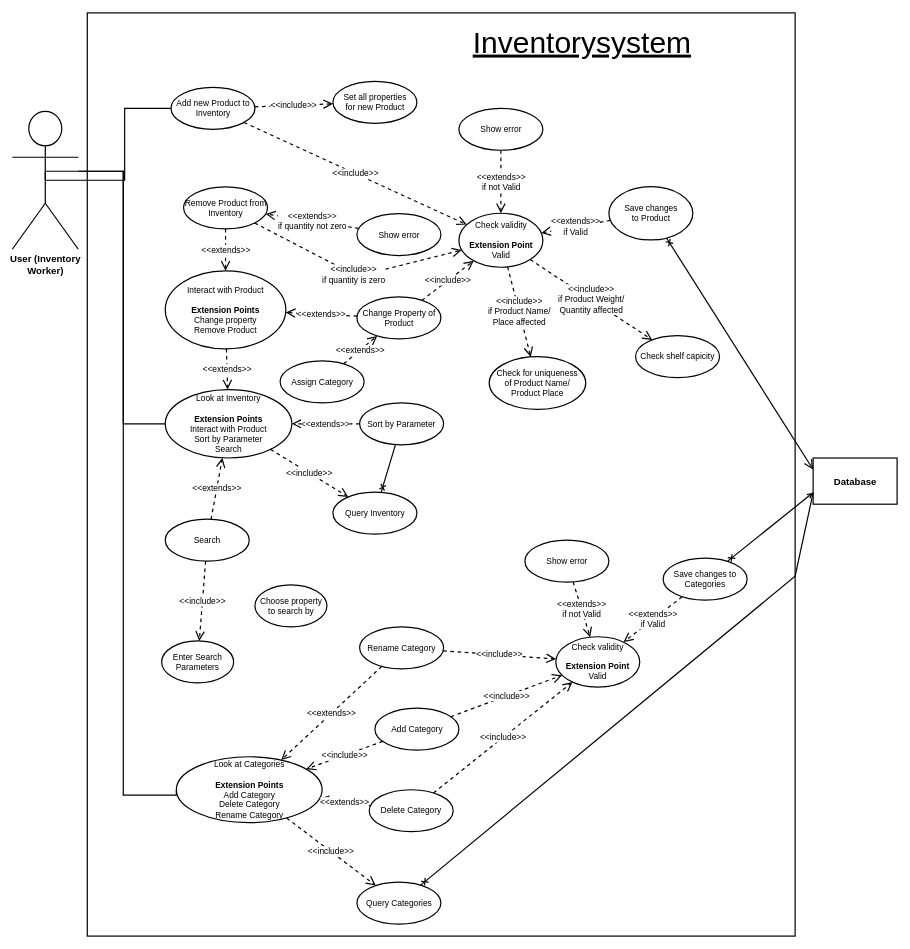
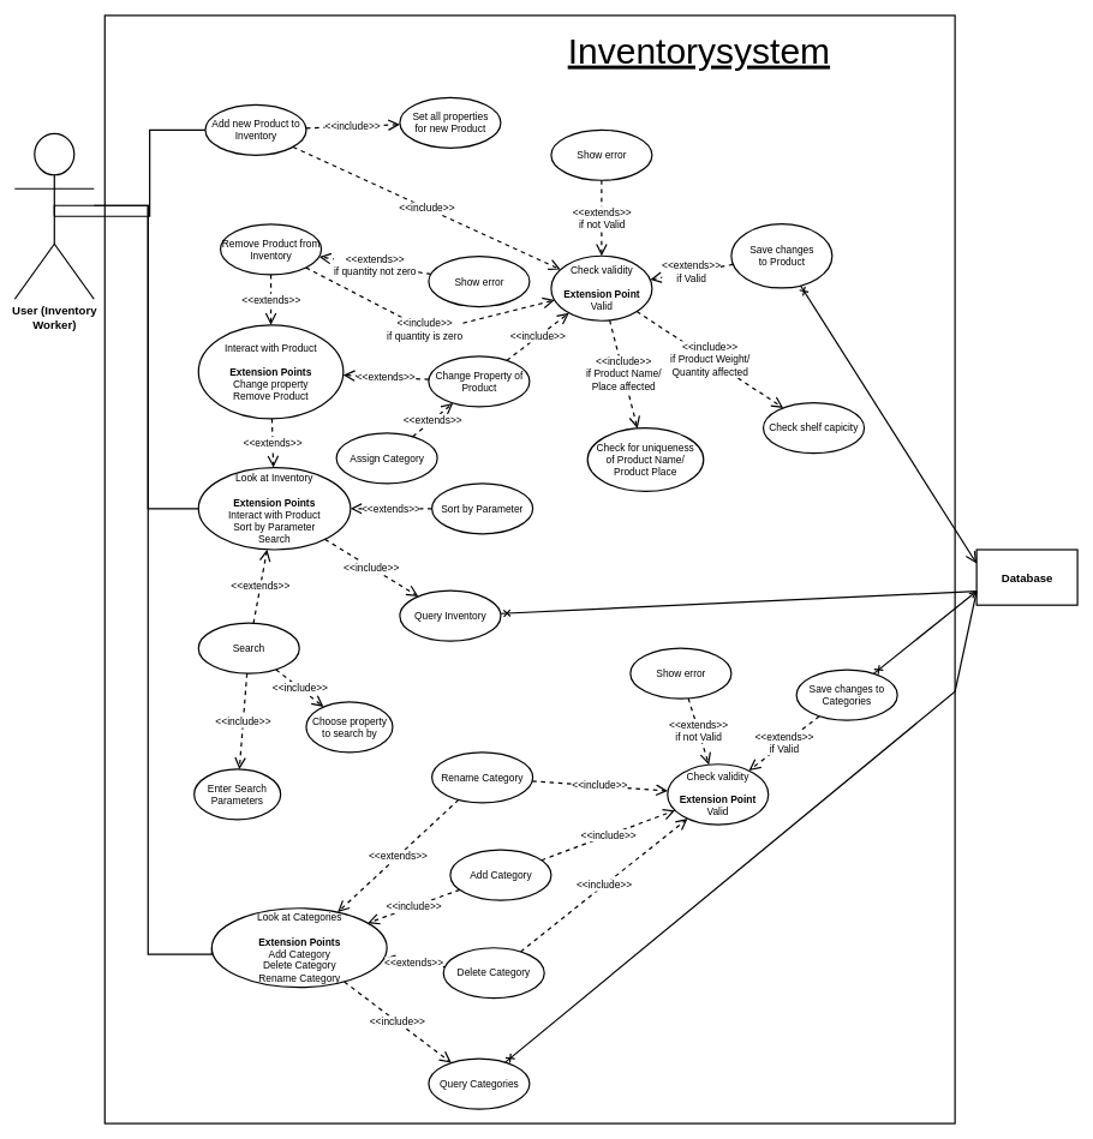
  <mxCell id="0" />
  <mxCell id="1" parent="0" />
  <mxCell id="2" value="&lt;font style=&quot;font-size: 14px&quot;&gt;" style="rounded=0;whiteSpace=wrap;html=1;strokeWidth=2;" parent="1" vertex="1"><mxGeometry x="145" y="21" width="1180" height="1539" as="geometry" /></mxCell>
  <mxCell id="3" style="edgeStyle=orthogonalEdgeStyle;rounded=0;orthogonalLoop=1;jettySize=auto;html=1;exitX=0.5;exitY=0.5;exitDx=0;exitDy=0;exitPerimeter=0;endArrow=none;endFill=0;strokeWidth=2;" parent="1" source="6" target="7" edge="1"><mxGeometry relative="1" as="geometry"><mxPoint x="289.5" y="205" as="targetPoint" /></mxGeometry></mxCell>
  <mxCell id="4" style="edgeStyle=orthogonalEdgeStyle;rounded=0;orthogonalLoop=1;jettySize=auto;html=1;entryX=0;entryY=0.5;entryDx=0;entryDy=0;endArrow=none;endFill=0;strokeWidth=2;" parent="1" source="6" target="13" edge="1"><mxGeometry relative="1" as="geometry"><Array as="points"><mxPoint x="205" y="285" /><mxPoint x="205" y="706" /></Array></mxGeometry></mxCell>
  <mxCell id="5" style="edgeStyle=orthogonalEdgeStyle;rounded=0;orthogonalLoop=1;jettySize=auto;html=1;startArrow=none;startFill=0;endArrow=none;endFill=0;entryX=0;entryY=0.5;entryDx=0;entryDy=0;strokeWidth=2;exitX=0.5;exitY=0.5;exitDx=0;exitDy=0;exitPerimeter=0;" parent="1" source="6" target="42" edge="1"><mxGeometry relative="1" as="geometry"><Array as="points"><mxPoint x="205" y="285" /><mxPoint x="205" y="1325" /></Array></mxGeometry></mxCell>
  <mxCell id="6" value="&lt;font style=&quot;font-size: 16px&quot;&gt;&lt;b&gt;User (Inventory&lt;br&gt;Worker)&lt;/b&gt;&lt;/font&gt;" style="shape=umlActor;verticalLabelPosition=bottom;labelBackgroundColor=#ffffff;verticalAlign=top;html=1;outlineConnect=0;strokeWidth=2;" parent="1" vertex="1"><mxGeometry x="20" y="185" width="110" height="230" as="geometry" /></mxCell>
  <mxCell id="7" value="&lt;font style=&quot;font-size: 14px&quot;&gt;Add new Product to&lt;br&gt;Inventory&lt;/font&gt;" style="ellipse;whiteSpace=wrap;html=1;strokeWidth=2;" parent="1" vertex="1"><mxGeometry x="284.5" y="145" width="140" height="70" as="geometry" /></mxCell>
  <mxCell id="8" value="&lt;font style=&quot;font-size: 14px&quot;&gt;Set all properties&lt;br&gt;for new Product" style="ellipse;whiteSpace=wrap;html=1;strokeWidth=2;" parent="1" vertex="1"><mxGeometry x="554.5" y="135" width="140" height="70" as="geometry" /></mxCell>
  <mxCell id="9" value="&lt;font style=&quot;font-size: 14px&quot;&gt;Remove Product from&lt;br&gt;Inventory" style="ellipse;whiteSpace=wrap;html=1;strokeWidth=2;" parent="1" vertex="1"><mxGeometry x="305.5" y="311" width="140" height="70" as="geometry" /></mxCell>
  <mxCell id="10" value="&lt;font style=&quot;font-size: 14px&quot;&gt;&amp;lt;&amp;lt;extends&amp;gt;&amp;gt;&lt;br&gt;if quantity not zero" style="endArrow=open;endSize=12;dashed=1;html=1;strokeWidth=2;" parent="1" source="11" target="9" edge="1"><mxGeometry width="160" relative="1" as="geometry"><mxPoint x="489.5" y="490" as="sourcePoint" /><mxPoint x="64.5" y="501" as="targetPoint" /><Array as="points" /></mxGeometry></mxCell>
  <mxCell id="11" value="&lt;font style=&quot;font-size: 14px&quot;&gt;Show error" style="ellipse;whiteSpace=wrap;html=1;strokeWidth=2;" parent="1" vertex="1"><mxGeometry x="594.5" y="355.5" width="140" height="70" as="geometry" /></mxCell>
  <mxCell id="12" value="&lt;font style=&quot;font-size: 14px&quot;&gt;Search" style="ellipse;whiteSpace=wrap;html=1;strokeWidth=2;" parent="1" vertex="1"><mxGeometry x="275" y="865" width="140" height="70" as="geometry" /></mxCell>
  <mxCell id="13" value="&lt;font style=&quot;font-size: 14px&quot;&gt;Look at Inventory&lt;br&gt;&lt;br&gt;&lt;b&gt;Extension Points&lt;/b&gt;&lt;br&gt;Interact with Product&lt;br&gt;Sort by Parameter&lt;br&gt;Search" style="ellipse;whiteSpace=wrap;html=1;strokeWidth=2;" parent="1" vertex="1"><mxGeometry x="275" y="649" width="211" height="114" as="geometry" /></mxCell>
  <mxCell id="14" value="&lt;font style=&quot;font-size: 14px&quot;&gt;Interact with Product&lt;br&gt;&lt;br&gt;&lt;b&gt;Extension Points&lt;/b&gt;&lt;br&gt;Change property&lt;br&gt;Remove Product" style="ellipse;whiteSpace=wrap;html=1;strokeWidth=2;" parent="1" vertex="1"><mxGeometry x="275" y="451" width="201" height="130" as="geometry" /></mxCell>
  <mxCell id="15" value="&lt;font style=&quot;font-size: 14px&quot;&gt;&amp;lt;&amp;lt;include&amp;gt;&amp;gt;" style="endArrow=open;endSize=12;dashed=1;html=1;strokeWidth=2;" parent="1" source="7" target="8" edge="1"><mxGeometry width="160" relative="1" as="geometry"><mxPoint x="586.433" y="567.453" as="sourcePoint" /><mxPoint x="402" y="160" as="targetPoint" /><Array as="points" /></mxGeometry></mxCell>
  <mxCell id="16" value="&lt;font style=&quot;font-size: 14px&quot;&gt;&amp;lt;&amp;lt;include&amp;gt;&amp;gt;" style="endArrow=open;endSize=12;dashed=1;html=1;strokeWidth=2;" parent="1" source="12" target="17" edge="1"><mxGeometry width="160" relative="1" as="geometry"><mxPoint x="424.5" y="500" as="sourcePoint" /><mxPoint x="495" y="615" as="targetPoint" /><Array as="points" /></mxGeometry></mxCell>
  <mxCell id="17" value="&lt;font style=&quot;font-size: 14px&quot;&gt;Enter Search Parameters" style="ellipse;whiteSpace=wrap;html=1;strokeWidth=2;" parent="1" vertex="1"><mxGeometry x="269" y="1068" width="120" height="70" as="geometry" /></mxCell>
+ <mxCell id="18" value="&lt;font style=&quot;font-size: 14px&quot;&gt;&amp;lt;&amp;lt;include&amp;gt;&amp;gt;" style="endArrow=open;endSize=12;dashed=1;html=1;strokeWidth=2;" parent="1" source="12" target="19" edge="1"><mxGeometry width="160" relative="1" as="geometry"><mxPoint x="413.561" y="571.977" as="sourcePoint" /><mxPoint x="495" y="724" as="targetPoint" /><Array as="points" /></mxGeometry></mxCell>
  <mxCell id="19" value="&lt;font style=&quot;font-size: 14px&quot;&gt;Choose property to search by" style="ellipse;whiteSpace=wrap;html=1;strokeWidth=2;" parent="1" vertex="1"><mxGeometry x="424.5" y="974.5" width="120" height="70" as="geometry" /></mxCell>
  <mxCell id="20" value="&lt;font style=&quot;font-size: 14px&quot;&gt;Change Property of&lt;br&gt;Product&lt;/font&gt;" style="ellipse;whiteSpace=wrap;html=1;strokeWidth=2;" parent="1" vertex="1"><mxGeometry x="594.5" y="494.5" width="140" height="70" as="geometry" /></mxCell>
  <mxCell id="21" value="&lt;font style=&quot;font-size: 14px&quot;&gt;Sort by Parameter" style="ellipse;whiteSpace=wrap;html=1;strokeWidth=2;" parent="1" vertex="1"><mxGeometry x="599" y="671" width="140" height="70" as="geometry" /></mxCell>
  <mxCell id="22" value="&lt;font style=&quot;font-size: 14px&quot;&gt;&amp;lt;&amp;lt;extends&amp;gt;&amp;gt;" style="endArrow=open;endSize=12;dashed=1;html=1;strokeWidth=2;" parent="1" source="20" target="14" edge="1"><mxGeometry width="160" relative="1" as="geometry"><mxPoint x="423.5" y="524" as="sourcePoint" /><mxPoint x="494.5" y="500" as="targetPoint" /><Array as="points" /></mxGeometry></mxCell>
  <mxCell id="23" value="&lt;font style=&quot;font-size: 14px&quot;&gt;&amp;lt;&amp;lt;extends&amp;gt;&amp;gt;" style="endArrow=open;endSize=12;dashed=1;html=1;strokeWidth=2;" parent="1" source="9" target="14" edge="1"><mxGeometry width="160" relative="1" as="geometry"><mxPoint x="396" y="500" as="sourcePoint" /><mxPoint x="434.5" y="500" as="targetPoint" /><Array as="points" /></mxGeometry></mxCell>
  <mxCell id="24" value="&lt;font style=&quot;font-size: 14px&quot;&gt;&amp;lt;&amp;lt;extends&amp;gt;&amp;gt;" style="endArrow=open;endSize=12;dashed=1;html=1;strokeWidth=2;" parent="1" source="21" target="13" edge="1"><mxGeometry width="160" relative="1" as="geometry"><mxPoint x="385.391" y="800.298" as="sourcePoint" /><mxPoint x="372.85" y="754.686" as="targetPoint" /><Array as="points" /></mxGeometry></mxCell>
  <mxCell id="25" value="&lt;font style=&quot;font-size: 14px&quot;&gt;&amp;lt;&amp;lt;extends&amp;gt;&amp;gt;&lt;br&gt;if Valid&lt;/font&gt;" style="endArrow=open;endSize=12;dashed=1;html=1;strokeWidth=2;" parent="1" source="28" target="26" edge="1"><mxGeometry width="160" relative="1" as="geometry"><mxPoint x="433.5" y="435" as="sourcePoint" /><mxPoint x="1304.5" y="171" as="targetPoint" /><Array as="points" /></mxGeometry></mxCell>
  <mxCell id="26" value="&lt;font style=&quot;font-size: 14px&quot;&gt;Check validity&lt;br&gt;&lt;br&gt;&lt;b&gt;Extension Point&lt;/b&gt;&lt;br&gt;Valid" style="ellipse;whiteSpace=wrap;html=1;strokeWidth=2;" parent="1" vertex="1"><mxGeometry x="764.5" y="355" width="140" height="90" as="geometry" /></mxCell>
  <mxCell id="27" value="&lt;font style=&quot;font-size: 14px&quot;&gt;&amp;lt;&amp;lt;include&amp;gt;&amp;gt;" style="endArrow=open;endSize=12;dashed=1;html=1;strokeWidth=2;" parent="1" source="20" target="26" edge="1"><mxGeometry width="160" relative="1" as="geometry"><mxPoint x="714.5" y="610" as="sourcePoint" /><mxPoint x="974.5" y="590" as="targetPoint" /><Array as="points" /></mxGeometry></mxCell>
  <mxCell id="28" value="&lt;font style=&quot;font-size: 14px&quot;&gt;Save changes&lt;br&gt;to Product" style="ellipse;whiteSpace=wrap;html=1;strokeWidth=2;" parent="1" vertex="1"><mxGeometry x="1014.5" y="310.5" width="140" height="89" as="geometry" /></mxCell>
  <mxCell id="29" value="&lt;font style=&quot;font-size: 14px&quot;&gt;&amp;lt;&amp;lt;include&amp;gt;&amp;gt;" style="endArrow=open;endSize=12;dashed=1;html=1;strokeWidth=2;" parent="1" source="7" target="26" edge="1"><mxGeometry width="160" relative="1" as="geometry"><mxPoint x="652.389" y="544.472" as="sourcePoint" /><mxPoint x="846.679" y="440.559" as="targetPoint" /><Array as="points" /></mxGeometry></mxCell>
  <mxCell id="30" value="&lt;font style=&quot;font-size: 14px&quot;&gt;Check for uniqueness&lt;br&gt;of Product Name/ Product Place&lt;/font&gt;" style="ellipse;whiteSpace=wrap;html=1;strokeWidth=2;" parent="1" vertex="1"><mxGeometry x="815" y="594" width="161" height="88" as="geometry" /></mxCell>
  <mxCell id="31" value="&lt;font style=&quot;font-size: 14px&quot;&gt;&amp;lt;&amp;lt;include&amp;gt;&amp;gt;&lt;br&gt;if Product Name/&lt;br&gt;Place affected&lt;/font&gt;" style="endArrow=open;endSize=12;dashed=1;html=1;strokeWidth=2;" parent="1" source="26" target="30" edge="1"><mxGeometry width="160" relative="1" as="geometry"><mxPoint x="994.5" y="570" as="sourcePoint" /><mxPoint x="774.5" y="610" as="targetPoint" /><Array as="points" /></mxGeometry></mxCell>
  <mxCell id="32" value="&lt;font style=&quot;font-size: 14px&quot;&gt;Check shelf capicity" style="ellipse;whiteSpace=wrap;html=1;strokeWidth=2;" parent="1" vertex="1"><mxGeometry x="1059" y="559" width="140" height="70" as="geometry" /></mxCell>
  <mxCell id="33" value="&lt;font style=&quot;font-size: 14px&quot;&gt;&amp;lt;&amp;lt;include&amp;gt;&amp;gt;&lt;br&gt;if Product Weight/&lt;br&gt;Quantity affected&lt;/font&gt;" style="endArrow=open;endSize=12;dashed=1;html=1;strokeWidth=2;" parent="1" source="26" target="32" edge="1"><mxGeometry width="160" relative="1" as="geometry"><mxPoint x="655.688" y="546.127" as="sourcePoint" /><mxPoint x="843.267" y="458.85" as="targetPoint" /><Array as="points" /></mxGeometry></mxCell>
  <mxCell id="34" value="&lt;font style=&quot;font-size: 14px&quot;&gt;Show error" style="ellipse;whiteSpace=wrap;html=1;strokeWidth=2;" parent="1" vertex="1"><mxGeometry x="764.5" y="180" width="140" height="70" as="geometry" /></mxCell>
  <mxCell id="35" value="&lt;font style=&quot;font-size: 14px&quot;&gt;&amp;lt;&amp;lt;extends&amp;gt;&amp;gt;&lt;br&gt;if not Valid&lt;/font&gt;" style="endArrow=open;endSize=12;dashed=1;html=1;strokeWidth=2;" parent="1" source="34" target="26" edge="1"><mxGeometry width="160" relative="1" as="geometry"><mxPoint x="894.5" y="470" as="sourcePoint" /><mxPoint x="924.5" y="290" as="targetPoint" /><Array as="points" /></mxGeometry></mxCell>
- <mxCell id="36" style="edgeStyle=none;rounded=0;orthogonalLoop=1;jettySize=auto;html=1;startArrow=cross;startFill=0;endArrow=none;endFill=0;strokeWidth=2;" parent="1" source="39" target="21" edge="1"><mxGeometry relative="1" as="geometry"><mxPoint x="974.5" y="1010" as="targetPoint" /><mxPoint x="534.5" y="1010" as="sourcePoint" /></mxGeometry></mxCell>
+ <mxCell id="36" style="edgeStyle=none;rounded=0;orthogonalLoop=1;jettySize=auto;html=1;startArrow=cross;startFill=0;endArrow=none;endFill=0;strokeWidth=2;entryX=0;entryY=0.75;entryDx=0;entryDy=0;" parent="1" source="39" target="37" edge="1"><mxGeometry relative="1" as="geometry"><mxPoint x="974.5" y="1010" as="targetPoint" /><mxPoint x="534.5" y="1010" as="sourcePoint" /></mxGeometry></mxCell>
  <mxCell id="37" value="&lt;font style=&quot;font-size: 16px&quot;&gt;&lt;b&gt;Database&lt;/b&gt;&lt;/font&gt;" style="html=1;strokeWidth=2;" parent="1" vertex="1"><mxGeometry x="1355" y="763" width="140" height="77" as="geometry" /></mxCell>
  <mxCell id="38" value="&lt;font style=&quot;font-size: 14px&quot;&gt;" style="endArrow=open;endSize=12;html=1;startArrow=cross;startFill=0;strokeWidth=2;entryX=0;entryY=0.25;entryDx=0;entryDy=0;" parent="1" source="28" target="37" edge="1"><mxGeometry width="160" relative="1" as="geometry"><mxPoint x="894.5" y="280" as="sourcePoint" /><mxPoint x="894.5" y="380" as="targetPoint" /><Array as="points" /></mxGeometry></mxCell>
  <mxCell id="39" value="&lt;font style=&quot;font-size: 14px&quot;&gt;Query Inventory&lt;/font&gt;" style="ellipse;whiteSpace=wrap;html=1;strokeWidth=2;" parent="1" vertex="1"><mxGeometry x="554.5" y="820" width="140" height="70" as="geometry" /></mxCell>
  <mxCell id="40" value="&lt;font style=&quot;font-size: 14px&quot;&gt;&amp;lt;&amp;lt;include&amp;gt;&amp;gt;" style="endArrow=open;endSize=12;dashed=1;html=1;strokeWidth=2;" parent="1" source="13" target="39" edge="1"><mxGeometry width="160" relative="1" as="geometry"><mxPoint x="619.167" y="754.15" as="sourcePoint" /><mxPoint x="582.196" y="836.141" as="targetPoint" /><Array as="points" /></mxGeometry></mxCell>
  <mxCell id="41" value="&lt;font style=&quot;font-size: 14px&quot;&gt;&lt;font size=&quot;1&quot;&gt;&lt;u style=&quot;font-size: 50px&quot;&gt;Inventorysystem&lt;/u&gt;&lt;/font&gt;" style="text;html=1;strokeColor=none;fillColor=none;align=center;verticalAlign=middle;whiteSpace=wrap;rounded=0;strokeWidth=2;" parent="1" vertex="1"><mxGeometry x="784.5" y="20" width="370" height="100" as="geometry" /></mxCell>
  <mxCell id="42" value="&lt;font style=&quot;font-size: 14px&quot;&gt;Look at Categories&lt;br&gt;&lt;br&gt;&lt;b&gt;Extension Points&lt;/b&gt;&lt;br&gt;Add Category&lt;br&gt;Delete Category&lt;br&gt;Rename Category&lt;/font&gt;" style="ellipse;whiteSpace=wrap;html=1;strokeWidth=2;" parent="1" vertex="1"><mxGeometry x="293.5" y="1261" width="243" height="110" as="geometry" /></mxCell>
  <mxCell id="43" value="&lt;font style=&quot;font-size: 14px&quot;&gt;Rename Category" style="ellipse;whiteSpace=wrap;html=1;strokeWidth=2;" parent="1" vertex="1"><mxGeometry x="599" y="1044.5" width="140" height="70" as="geometry" /></mxCell>
  <mxCell id="44" value="&lt;font style=&quot;font-size: 14px&quot;&gt;Delete Category" style="ellipse;whiteSpace=wrap;html=1;strokeWidth=2;" parent="1" vertex="1"><mxGeometry x="615" y="1316" width="140" height="70" as="geometry" /></mxCell>
  <mxCell id="45" value="&lt;font style=&quot;font-size: 14px&quot;&gt;&amp;lt;&amp;lt;extends&amp;gt;&amp;gt;" style="endArrow=open;endSize=12;dashed=1;html=1;strokeWidth=2;" parent="1" source="44" target="42" edge="1"><mxGeometry width="160" relative="1" as="geometry"><mxPoint x="408.057" y="800.979" as="sourcePoint" /><mxPoint x="389.937" y="764.021" as="targetPoint" /><Array as="points" /></mxGeometry></mxCell>
  <mxCell id="46" value="&lt;font style=&quot;font-size: 14px&quot;&gt;&amp;lt;&amp;lt;extends&amp;gt;&amp;gt;" style="endArrow=open;endSize=12;dashed=1;html=1;strokeWidth=2;" parent="1" source="43" target="42" edge="1"><mxGeometry width="160" relative="1" as="geometry"><mxPoint x="374.5" y="1261" as="sourcePoint" /><mxPoint x="374.5" y="1221" as="targetPoint" /><Array as="points" /></mxGeometry></mxCell>
  <mxCell id="47" value="&lt;span style=&quot;font-size: 14px&quot;&gt;Check validity&lt;/span&gt;&lt;br style=&quot;font-size: 14px&quot;&gt;&lt;br style=&quot;font-size: 14px&quot;&gt;&lt;b style=&quot;font-size: 14px&quot;&gt;Extension Point&lt;/b&gt;&lt;br style=&quot;font-size: 14px&quot;&gt;&lt;span style=&quot;font-size: 14px&quot;&gt;Valid&lt;/span&gt;" style="ellipse;whiteSpace=wrap;html=1;strokeWidth=2;" parent="1" vertex="1"><mxGeometry x="926" y="1061" width="140" height="84" as="geometry" /></mxCell>
  <mxCell id="48" value="&lt;font style=&quot;font-size: 14px&quot;&gt;Query Categories&lt;/font&gt;" style="ellipse;whiteSpace=wrap;html=1;strokeWidth=2;" parent="1" vertex="1"><mxGeometry x="594.5" y="1470" width="140" height="70" as="geometry" /></mxCell>
  <mxCell id="49" value="&lt;font style=&quot;font-size: 14px&quot;&gt;&amp;lt;&amp;lt;include&amp;gt;&amp;gt;" style="endArrow=open;endSize=12;dashed=1;html=1;strokeWidth=2;" parent="1" source="42" target="48" edge="1"><mxGeometry width="160" relative="1" as="geometry"><mxPoint x="354.693" y="754.722" as="sourcePoint" /><mxPoint x="302.255" y="961.275" as="targetPoint" /><Array as="points" /></mxGeometry></mxCell>
  <mxCell id="50" value="&lt;font style=&quot;font-size: 14px&quot;&gt;&amp;lt;&amp;lt;include&amp;gt;&amp;gt;" style="endArrow=open;endSize=12;dashed=1;html=1;strokeWidth=2;" parent="1" source="43" target="47" edge="1"><mxGeometry width="160" relative="1" as="geometry"><mxPoint x="619.167" y="754.15" as="sourcePoint" /><mxPoint x="582.196" y="836.141" as="targetPoint" /><Array as="points" /></mxGeometry></mxCell>
  <mxCell id="51" value="&lt;font style=&quot;font-size: 14px&quot;&gt;&amp;lt;&amp;lt;include&amp;gt;&amp;gt;" style="endArrow=open;endSize=12;dashed=1;html=1;strokeWidth=2;" parent="1" source="44" target="47" edge="1"><mxGeometry width="160" relative="1" as="geometry"><mxPoint x="426.401" y="1089.486" as="sourcePoint" /><mxPoint x="585.351" y="1162.376" as="targetPoint" /><Array as="points" /></mxGeometry></mxCell>
  <mxCell id="52" style="edgeStyle=none;rounded=0;orthogonalLoop=1;jettySize=auto;html=1;startArrow=cross;startFill=0;endArrow=none;endFill=0;strokeWidth=2;entryX=0;entryY=0.75;entryDx=0;entryDy=0;" parent="1" source="48" target="37" edge="1"><mxGeometry relative="1" as="geometry"><mxPoint x="1384.5" y="651" as="targetPoint" /><mxPoint x="363.495" y="995.594" as="sourcePoint" /><Array as="points"><mxPoint x="1325" y="960" /></Array></mxGeometry></mxCell>
  <mxCell id="53" style="edgeStyle=none;rounded=0;orthogonalLoop=1;jettySize=auto;html=1;startArrow=cross;startFill=0;endArrow=open;endFill=0;strokeWidth=2;entryX=0;entryY=0.75;entryDx=0;entryDy=0;" parent="1" source="59" target="37" edge="1"><mxGeometry relative="1" as="geometry"><mxPoint x="1279.5" y="460" as="targetPoint" /><mxPoint x="318.711" y="1383.857" as="sourcePoint" /></mxGeometry></mxCell>
  <mxCell id="54" value="&lt;font style=&quot;font-size: 14px&quot;&gt;&amp;lt;&amp;lt;extends&amp;gt;&amp;gt;" style="endArrow=open;endSize=12;dashed=1;html=1;strokeWidth=2;" parent="1" source="14" target="13" edge="1"><mxGeometry width="160" relative="1" as="geometry"><mxPoint x="363.5" y="470" as="sourcePoint" /><mxPoint x="-15.5" y="711" as="targetPoint" /><Array as="points" /></mxGeometry></mxCell>
  <mxCell id="55" value="&lt;font style=&quot;font-size: 14px&quot;&gt;&amp;lt;&amp;lt;extends&amp;gt;&amp;gt;" style="endArrow=open;endSize=12;dashed=1;html=1;strokeWidth=2;" parent="1" source="12" target="13" edge="1"><mxGeometry width="160" relative="1" as="geometry"><mxPoint x="363.5" y="605" as="sourcePoint" /><mxPoint x="363.5" y="685" as="targetPoint" /><Array as="points" /></mxGeometry></mxCell>
  <mxCell id="56" value="&lt;font style=&quot;font-size: 14px&quot;&gt;&amp;lt;&amp;lt;include&amp;gt;&amp;gt;&lt;br&gt;if quantity is zero&lt;/font&gt;" style="endArrow=open;endSize=12;dashed=1;html=1;strokeWidth=2;" parent="1" source="9" target="26" edge="1"><mxGeometry width="160" relative="1" as="geometry"><mxPoint x="655.867" y="546.223" as="sourcePoint" /><mxPoint x="834.277" y="463.035" as="targetPoint" /><Array as="points"><mxPoint x="595" y="460" /></Array></mxGeometry></mxCell>
  <mxCell id="57" value="&lt;font style=&quot;font-size: 14px&quot;&gt;Assign Category&lt;/font&gt;" style="ellipse;whiteSpace=wrap;html=1;strokeWidth=2;" parent="1" vertex="1"><mxGeometry x="466.5" y="601" width="140" height="70" as="geometry" /></mxCell>
  <mxCell id="58" value="&lt;font style=&quot;font-size: 14px&quot;&gt;&amp;lt;&amp;lt;extends&amp;gt;&amp;gt;" style="endArrow=open;endSize=12;dashed=1;html=1;strokeWidth=2;" parent="1" source="57" target="20" edge="1"><mxGeometry width="160" relative="1" as="geometry"><mxPoint x="537.228" y="541.324" as="sourcePoint" /><mxPoint x="432.694" y="525.836" as="targetPoint" /><Array as="points" /></mxGeometry></mxCell>
  <mxCell id="59" value="&lt;font style=&quot;font-size: 14px&quot;&gt;Save changes to Categories" style="ellipse;whiteSpace=wrap;html=1;strokeWidth=2;" parent="1" vertex="1"><mxGeometry x="1105" y="930" width="140" height="70" as="geometry" /></mxCell>
  <mxCell id="60" value="&lt;font style=&quot;font-size: 14px&quot;&gt;&amp;lt;&amp;lt;extends&amp;gt;&amp;gt;&lt;br&gt;if Valid&lt;br&gt;&lt;/font&gt;" style="endArrow=open;endSize=12;dashed=1;html=1;strokeWidth=2;" parent="1" source="59" target="47" edge="1"><mxGeometry width="160" relative="1" as="geometry"><mxPoint x="704.641" y="674.218" as="sourcePoint" /><mxPoint x="504.287" y="681.383" as="targetPoint" /><Array as="points" /></mxGeometry></mxCell>
  <mxCell id="61" value="&lt;font style=&quot;font-size: 14px&quot;&gt;Show error&lt;/font&gt;" style="ellipse;whiteSpace=wrap;html=1;strokeWidth=2;" parent="1" vertex="1"><mxGeometry x="874.5" y="900" width="140" height="70" as="geometry" /></mxCell>
  <mxCell id="62" value="&lt;font style=&quot;font-size: 14px&quot;&gt;&amp;lt;&amp;lt;extends&amp;gt;&amp;gt;&lt;br&gt;if not Valid&lt;br&gt;&lt;/font&gt;" style="endArrow=open;endSize=12;dashed=1;html=1;strokeWidth=2;" parent="1" source="61" target="47" edge="1"><mxGeometry width="160" relative="1" as="geometry"><mxPoint x="1108.767" y="1006.567" as="sourcePoint" /><mxPoint x="1041.177" y="1076.688" as="targetPoint" /><Array as="points" /></mxGeometry></mxCell>
  <mxCell id="63" value="&lt;font style=&quot;font-size: 14px&quot;&gt;Add Category&lt;/font&gt;" style="ellipse;whiteSpace=wrap;html=1;strokeWidth=2;" parent="1" vertex="1"><mxGeometry x="624.5" y="1180" width="140" height="70" as="geometry" /></mxCell>
  <mxCell id="64" value="&lt;font style=&quot;font-size: 14px&quot;&gt;&amp;lt;&amp;lt;include&amp;gt;&amp;gt;" style="endArrow=open;endSize=12;dashed=1;html=1;strokeWidth=2;" parent="1" source="63" target="47" edge="1"><mxGeometry width="160" relative="1" as="geometry"><mxPoint x="856.401" y="1072.342" as="sourcePoint" /><mxPoint x="942.092" y="1095.863" as="targetPoint" /><Array as="points" /></mxGeometry></mxCell>
  <mxCell id="65" value="&lt;font style=&quot;font-size: 14px&quot;&gt;&amp;lt;&amp;lt;include&amp;gt;&amp;gt;" style="endArrow=open;endSize=12;dashed=1;html=1;strokeWidth=2;" parent="1" source="63" target="42" edge="1"><mxGeometry width="160" relative="1" as="geometry"><mxPoint x="861.333" y="1135.592" as="sourcePoint" /><mxPoint x="938.264" y="1123.596" as="targetPoint" /><Array as="points" /></mxGeometry></mxCell>
